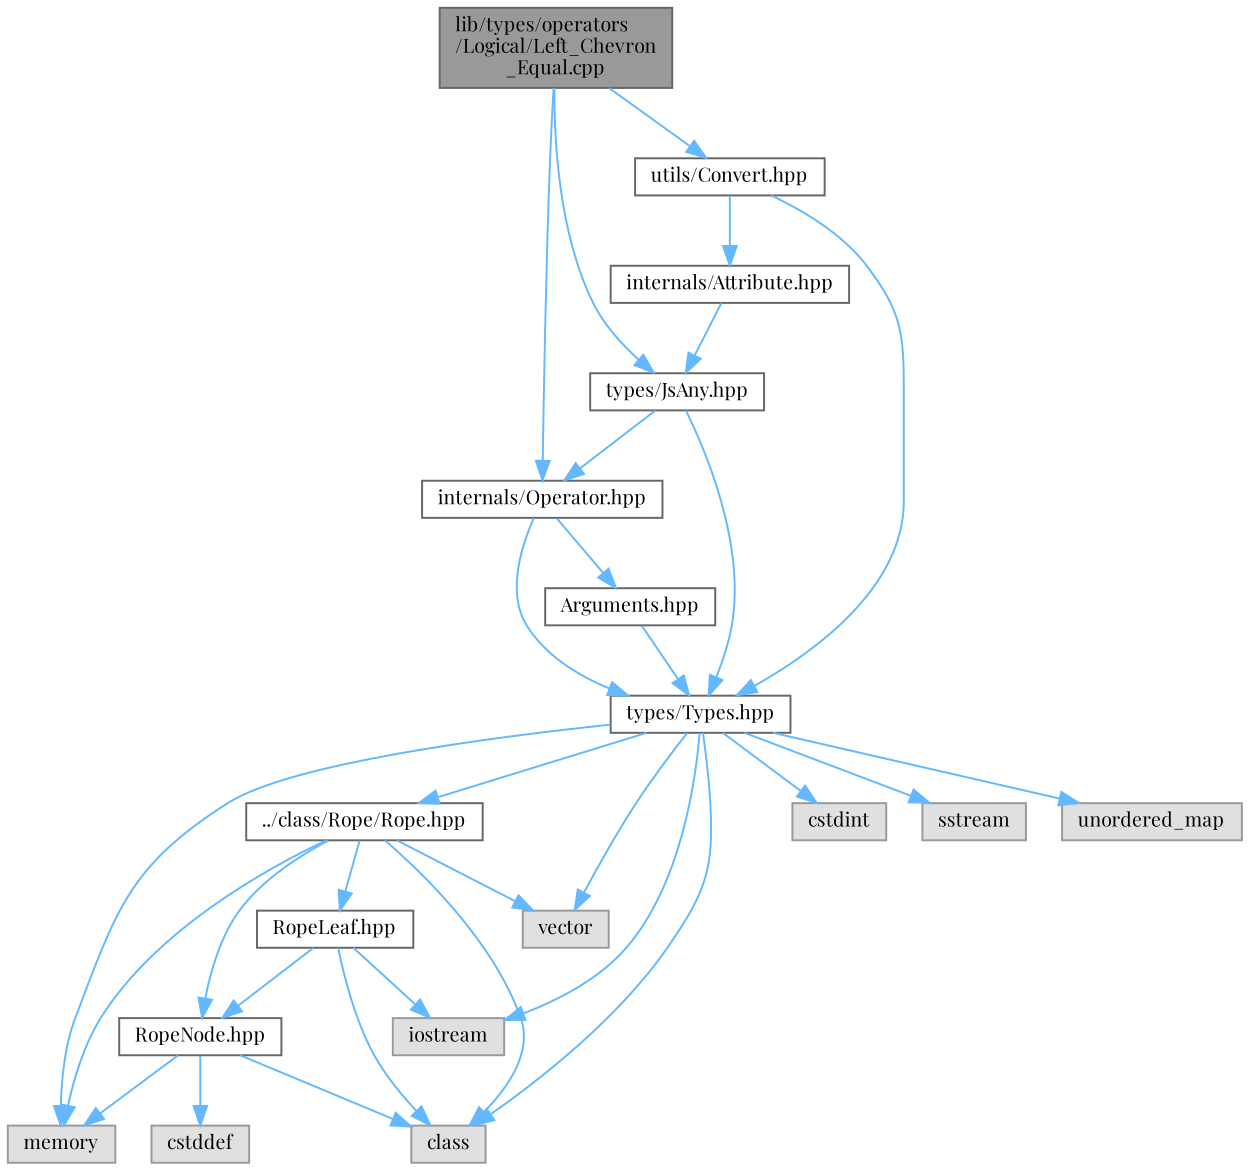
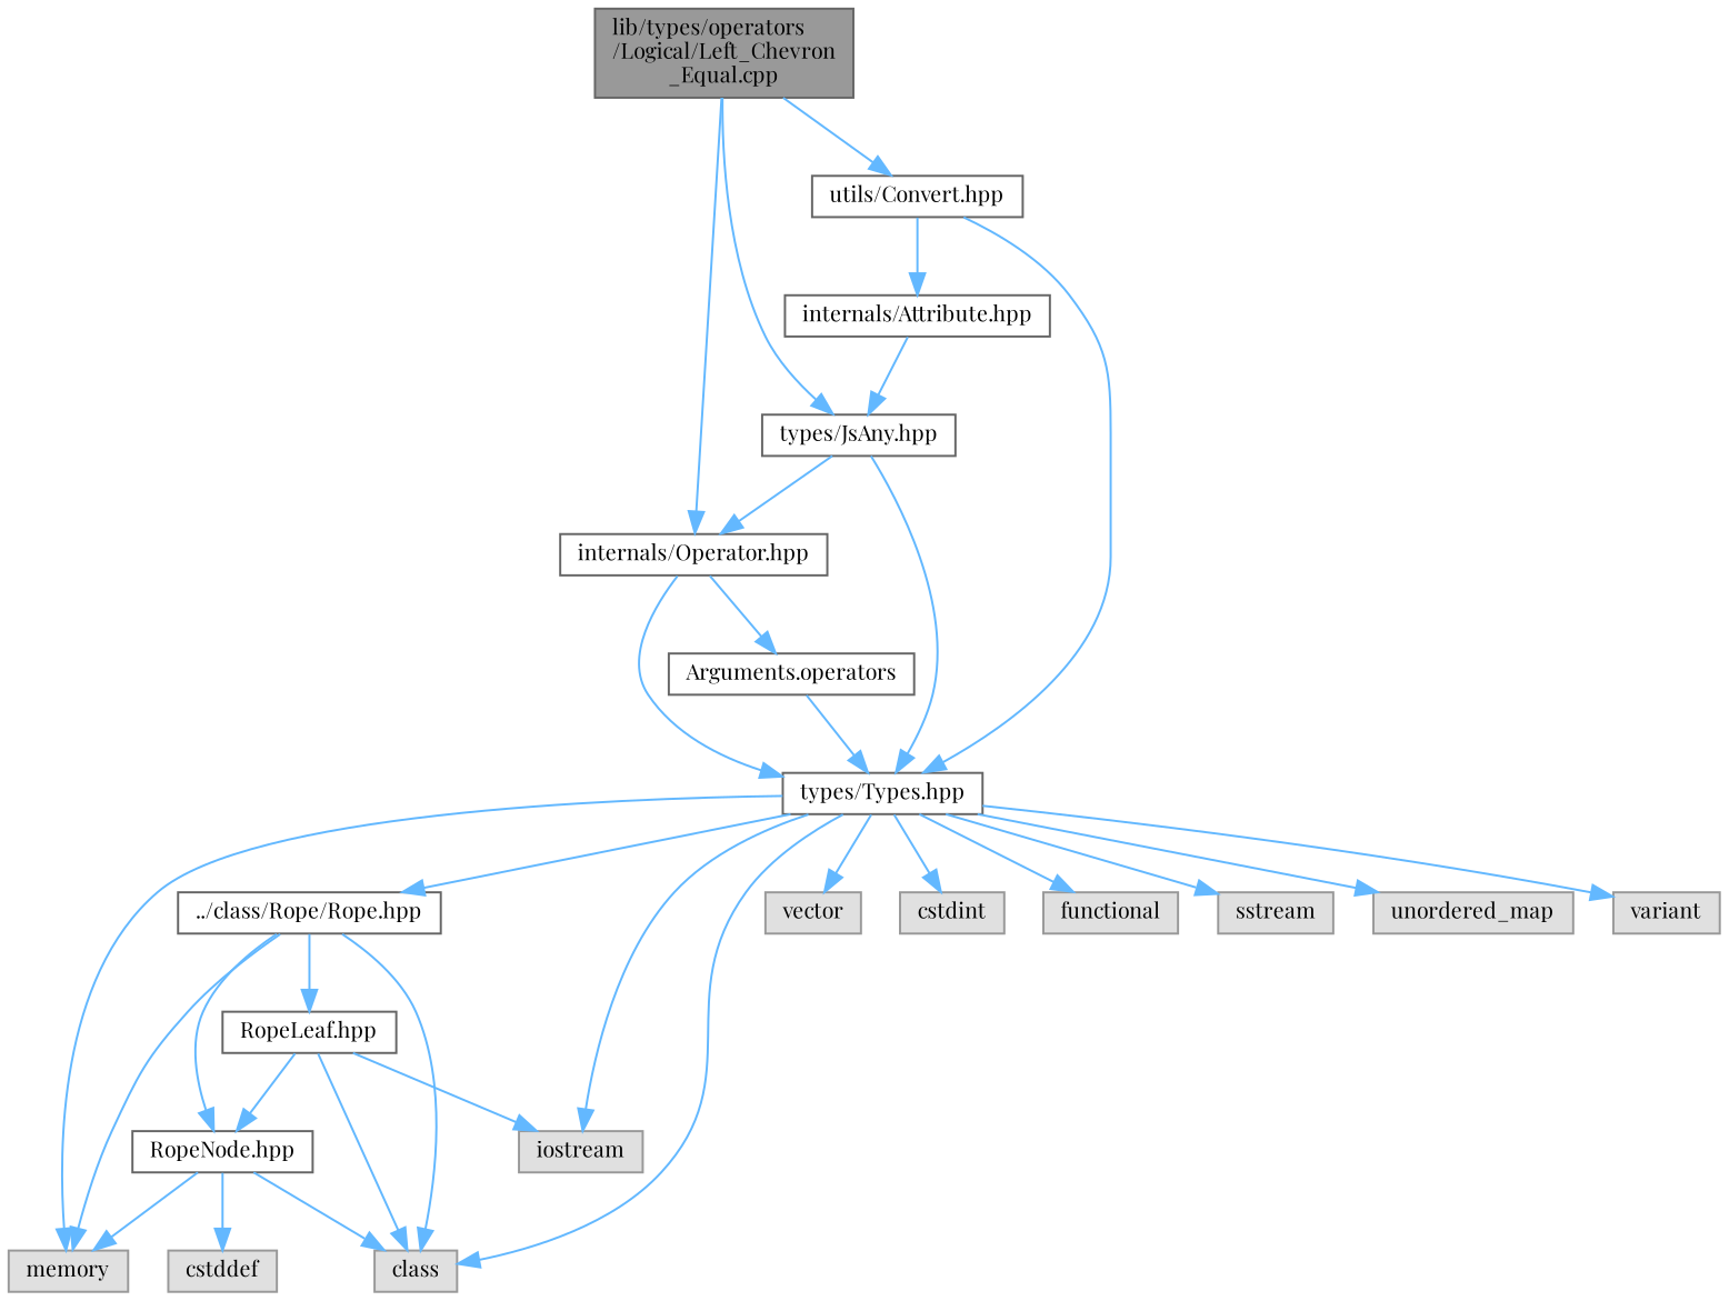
  digraph {
    fontname="Playfair Display"
    node [color=grey60 fillcolor="#E0E0E0" fontname="Playfair Display" fontsize=10 shape=box style=filled]
    edge [color=steelblue1 fontname="Playfair Display" fontsize=10 labelfontname=Helvetica labelfontsize=10 style=solid]
    n1 [color=gray40 fillcolor=grey60 fontcolor=black height=0.2 label="lib/types/operators\l/Logical/Left_Chevron\l_Equal.cpp" width=0.4]
    n2 [color=grey40 fillcolor=white height=0.2 label="internals/Operator.hpp" width=0.4]
    n3 [color=grey40 fillcolor=white height=0.2 label="types/JsAny.hpp" width=0.4]
    n4 [color=grey40 fillcolor=white height=0.2 label="utils/Convert.hpp" width=0.4]
-   n5 [color=grey40 fillcolor=white height=0.2 label="Arguments.hpp" width=0.4]
+   n5 [color=grey40 fillcolor=white height=0.2 label="Arguments.operators" width=0.4]
    n6 [color=grey40 fillcolor=white height=0.2 label="types/Types.hpp" width=0.4]
    n7 [color=grey40 fillcolor=white height=0.2 label="internals/Attribute.hpp" width=0.4]
    n8 [color=grey40 fillcolor=white height=0.2 label="../class/Rope/Rope.hpp" width=0.4]
    n9 [height=0.2 label=memory width=0.4]
    n10 [height=0.2 label=class width=0.4]
    n11 [height=0.2 label=iostream width=0.4]
    n12 [height=0.2 label=vector width=0.4]
    n13 [height=0.2 label=cstdint width=0.4]
+   n14 [height=0.2 label=functional width=0.4]
    n15 [height=0.2 label=sstream width=0.4]
    n16 [height=0.2 label=unordered_map width=0.4]
+   n17 [height=0.2 label=variant width=0.4]
    n18 [color=grey40 fillcolor=white height=0.2 label="RopeLeaf.hpp" width=0.4]
    n19 [color=grey40 fillcolor=white height=0.2 label="RopeNode.hpp" width=0.4]
    n20 [height=0.2 label=cstddef width=0.4]
    n1 -> n2
    n1 -> n3
    n1 -> n4
    n2 -> n5
    n2 -> n6
    n3 -> n2
    n3 -> n6
    n4 -> n6
    n4 -> n7
    n5 -> n6
    n6 -> n8
    n6 -> n9
    n6 -> n10
    n6 -> n11
    n6 -> n12
    n6 -> n13
+   n6 -> n14
    n6 -> n15
    n6 -> n16
+   n6 -> n17
    n7 -> n3
    n8 -> n9
    n8 -> n10
-   n8 -> n12
    n8 -> n18
    n8 -> n19
    n18 -> n10
    n18 -> n11
    n18 -> n19
    n19 -> n9
    n19 -> n10
    n19 -> n20
  }
